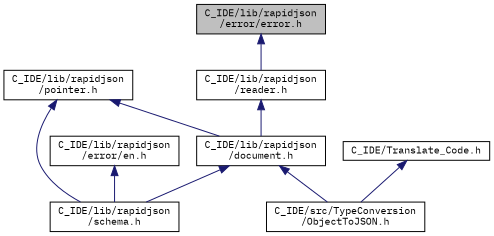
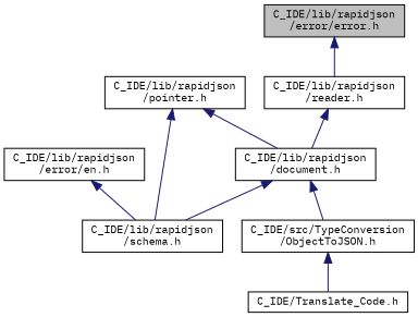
  digraph {
    fontname="IBM Plex Mono"
    node [color=black fillcolor=white fontname="IBM Plex Mono" fontsize=10 shape=record style=filled]
    edge [color=midnightblue dir=back fontname="IBM Plex Mono" fontsize=10 labelfontname=Helvetica labelfontsize=10 style=solid]
    n1 [fillcolor=grey75 fontcolor=black height=0.2 label="C_IDE/lib/rapidjson\l/error/error.h" width=0.4]
    n2 [height=0.2 label="C_IDE/lib/rapidjson\l/reader.h" width=0.4]
    n3 [height=0.2 label="C_IDE/lib/rapidjson\l/document.h" width=0.4]
    n4 [height=0.2 label="C_IDE/lib/rapidjson\l/error/en.h" width=0.4]
    n5 [height=0.2 label="C_IDE/lib/rapidjson\l/schema.h" width=0.4]
    n6 [height=0.2 label="C_IDE/src/TypeConversion\l/ObjectToJSON.h" width=0.4]
    n7 [height=0.2 label="C_IDE/Translate_Code.h" width=0.4]
    n8 [height=0.2 label="C_IDE/lib/rapidjson\l/pointer.h" width=0.4]
    n1 -> n2
    n2 -> n3
    n3 -> n5
    n3 -> n6
    n4 -> n5
-   n7 -> n6
+   n6 -> n7
    n8 -> n3
    n8 -> n5
  }
